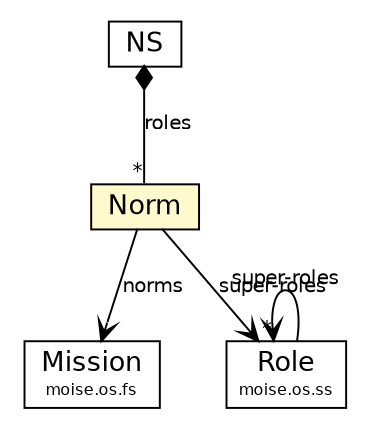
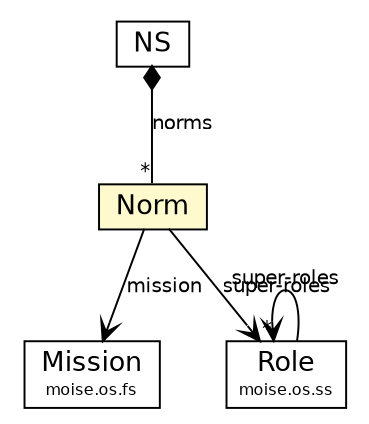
  digraph {
    nodesep=0.25
    ranksep=0.5
    node [fontcolor=black fontname=Helvetica fontsize=14.0 shape=plaintext]
    edge [arrowhead=open color=black fontcolor=black fontname=Helvetica fontsize=10.0 headport=p labelfontname=Helvetica labelfontsize=10 tailport=p]
    n1 [label=<<table title="moise.os.fs.Mission" border="0" cellborder="1" cellspacing="0" cellpadding="2" port="p" href="../fs/Mission.html"> 		<tr><td><table border="0" cellspacing="0" cellpadding="1"> <tr><td align="center" balign="center"> Mission </td></tr> <tr><td align="center" balign="center"><font point-size="8.0"> moise.os.fs </font></td></tr> 		</table></td></tr> 		</table>>]
    n2 [label=<<table title="moise.os.ns.Norm" border="0" cellborder="1" cellspacing="0" cellpadding="2" port="p" bgcolor="lemonChiffon" href="./Norm.html"> 		<tr><td><table border="0" cellspacing="0" cellpadding="1"> <tr><td align="center" balign="center"> Norm </td></tr> 		</table></td></tr> 		</table>>]
    n3 [label=<<table title="moise.os.ss.Role" border="0" cellborder="1" cellspacing="0" cellpadding="2" port="p" href="../ss/Role.html"> 		<tr><td><table border="0" cellspacing="0" cellpadding="1"> <tr><td align="center" balign="center"> Role </td></tr> <tr><td align="center" balign="center"><font point-size="8.0"> moise.os.ss </font></td></tr> 		</table></td></tr> 		</table>>]
    n4 [label=<<table title="moise.os.ns.NS" border="0" cellborder="1" cellspacing="0" cellpadding="2" port="p" href="./NS.html"> 		<tr><td><table border="0" cellspacing="0" cellpadding="1"> <tr><td align="center" balign="center"> NS </td></tr> 		</table></td></tr> 		</table>>]
-   n2 -> n1 [label=norms]
+   n2 -> n1 [label=mission]
    n2 -> n3 [label="super-roles"]
    n3 -> n3 [headlabel="*" label="super-roles"]
-   n4 -> n2 [arrowhead=none arrowtail=diamond dir=both headlabel="*" label=roles]
+   n4 -> n2 [arrowhead=none arrowtail=diamond dir=both headlabel="*" label=norms]
  }
